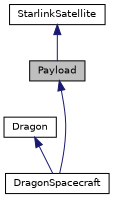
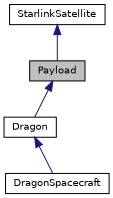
  digraph {
    node [color=black fillcolor=white fontname=Helvetica fontsize=10 shape=record style=filled]
    edge [color=midnightblue dir=back fontname=Helvetica fontsize=10 labelfontname=Helvetica labelfontsize=10 style=solid]
    n1 [fillcolor=grey75 fontcolor=black height=0.2 label=Payload width=0.4]
    n2 [height=0.2 label=Dragon width=0.4]
    n3 [height=0.2 label=DragonSpacecraft width=0.4]
    n4 [height=0.2 label=StarlinkSatellite width=0.4]
-   n1 -> n3
+   n1 -> n2
    n2 -> n3
    n4 -> n1
  }
